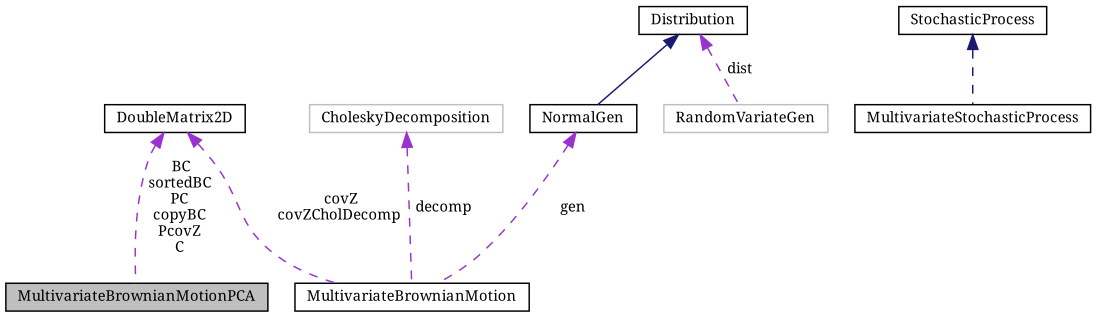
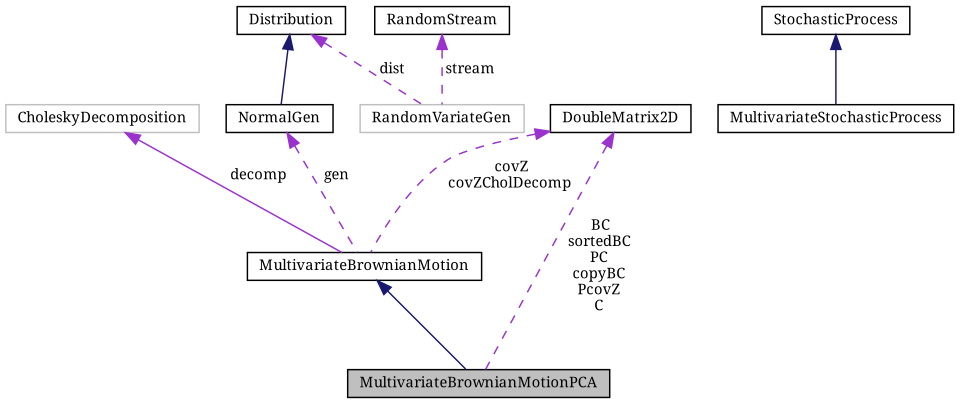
  digraph {
    fontname="Noto Serif"
    node [color=black fontname="Noto Serif" fontsize=10 shape=record]
    edge [color=darkorchid3 dir=back fontname="Noto Serif" fontsize=10 labelfontname=Helvetica labelfontsize=10 style=dashed]
    n1 [fillcolor=grey75 fontcolor=black height=0.2 label=MultivariateBrownianMotionPCA style=filled width=0.4]
    n2 [height=0.2 label=MultivariateBrownianMotion width=0.4]
    n3 [height=0.2 label=MultivariateStochasticProcess width=0.4]
    n4 [height=0.2 label=StochasticProcess width=0.4]
    n5 [color=grey75 height=0.2 label=CholeskyDecomposition width=0.4]
    n6 [height=0.2 label=NormalGen width=0.4]
    n7 [color=grey75 height=0.2 label=RandomVariateGen width=0.4]
    n8 [height=0.2 label=Distribution width=0.4]
+   n9 [height=0.2 label=RandomStream width=0.4]
    n10 [height=0.2 label=DoubleMatrix2D width=0.4]
-   n4 -> n3 [color=midnightblue]
-   n5 -> n2 [label=" decomp"]
+   n2 -> n1 [color=midnightblue style=solid]
+   n4 -> n3 [color=midnightblue style=solid]
+   n5 -> n2 [label=" decomp" style=solid]
    n6 -> n2 [label=" gen"]
    n8 -> n6 [color=midnightblue style=solid]
    n8 -> n7 [label=" dist"]
+   n9 -> n7 [label=" stream"]
    n10 -> n1 [label=" BC\nsortedBC\nPC\ncopyBC\nPcovZ\nC"]
    n10 -> n2 [label=" covZ\ncovZCholDecomp"]
  }
